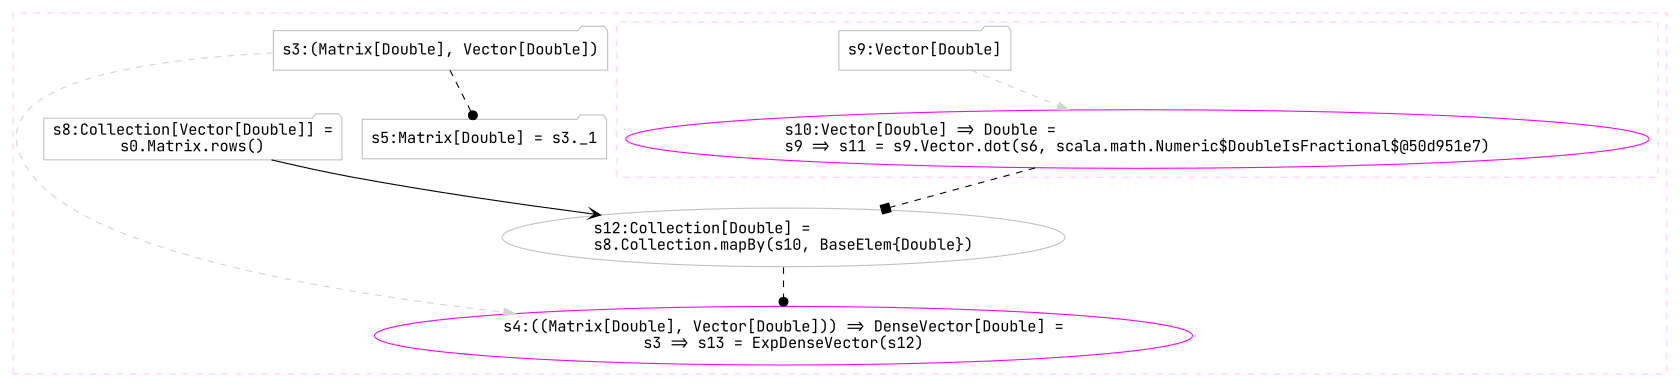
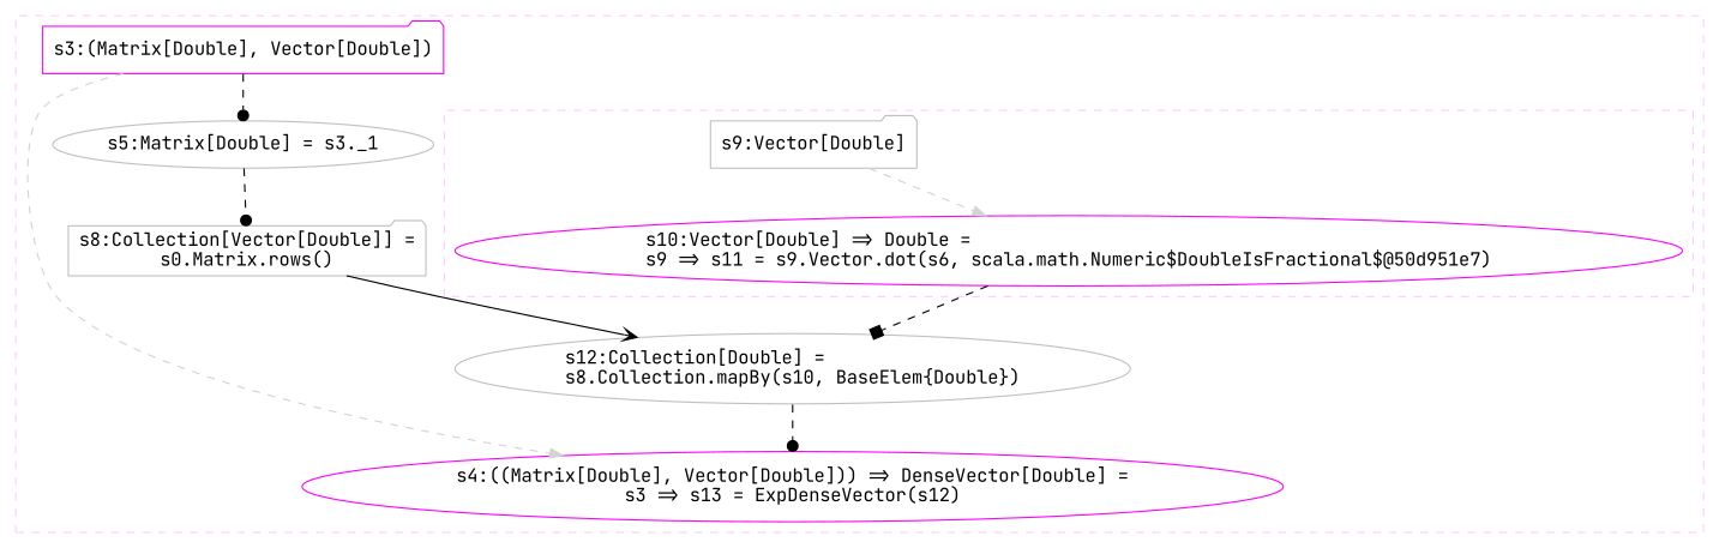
  digraph {
    concentrate=true
    fontname="JetBrains Mono"
    node [color=gray fontname="JetBrains Mono" shape=folder]
    edge [fontname="JetBrains Mono" style=dashed]
-   n1 [label="s3:(Matrix[Double], Vector[Double])"]
+   n1 [color=magenta label="s3:(Matrix[Double], Vector[Double])"]
    n2 [color=magenta label="s4:((Matrix[Double], Vector[Double])) => DenseVector[Double] =\ls3 => s13 = ExpDenseVector(s12)" shape=ellipse]
    n3 [label="s9:Vector[Double]"]
    n4 [color=magenta label="s10:Vector[Double] => Double =\ls9 => s11 = s9.Vector.dot(s6, scala.math.Numeric$DoubleIsFractional$@50d951e7)" shape=ellipse]
-   n5 [label="s5:Matrix[Double] = s3._1"]
+   n5 [label="s5:Matrix[Double] = s3._1" shape=ellipse]
    n6 [label="s8:Collection[Vector[Double]] =\ls0.Matrix.rows()"]
    n7 [label="s12:Collection[Double] =\ls8.Collection.mapBy(s10, BaseElem{Double})" shape=ellipse]
    subgraph cluster_1 {
      color="#FFCCFF"
      style=dashed
      n5
      n6
      n7
      subgraph sub_2 {
        color="#FFCCFF"
        rank=source
        style=dashed
        n1
      }
      subgraph sub_3 {
        color="#FFCCFF"
        rank=sink
        style=dashed
        n2
      }
      subgraph cluster_4 {
        color="#FFCCFF"
        style=dashed
        subgraph sub_5 {
          color="#FFCCFF"
          rank=source
          style=dashed
          n3
        }
        subgraph sub_6 {
          color="#FFCCFF"
          rank=sink
          style=dashed
          n4
        }
      }
    }
    n1 -> n2 [color=lightgray weight=0]
    n1 -> n5 [arrowhead=dot]
    n3 -> n4 [color=lightgray weight=0]
    n3 -> n4 [style=solid]
    n4 -> n7 [arrowhead=box]
+   n5 -> n6 [arrowhead=dot]
    n6 -> n7 [arrowhead=vee style=solid]
    n7 -> n2 [arrowhead=dot]
  }
